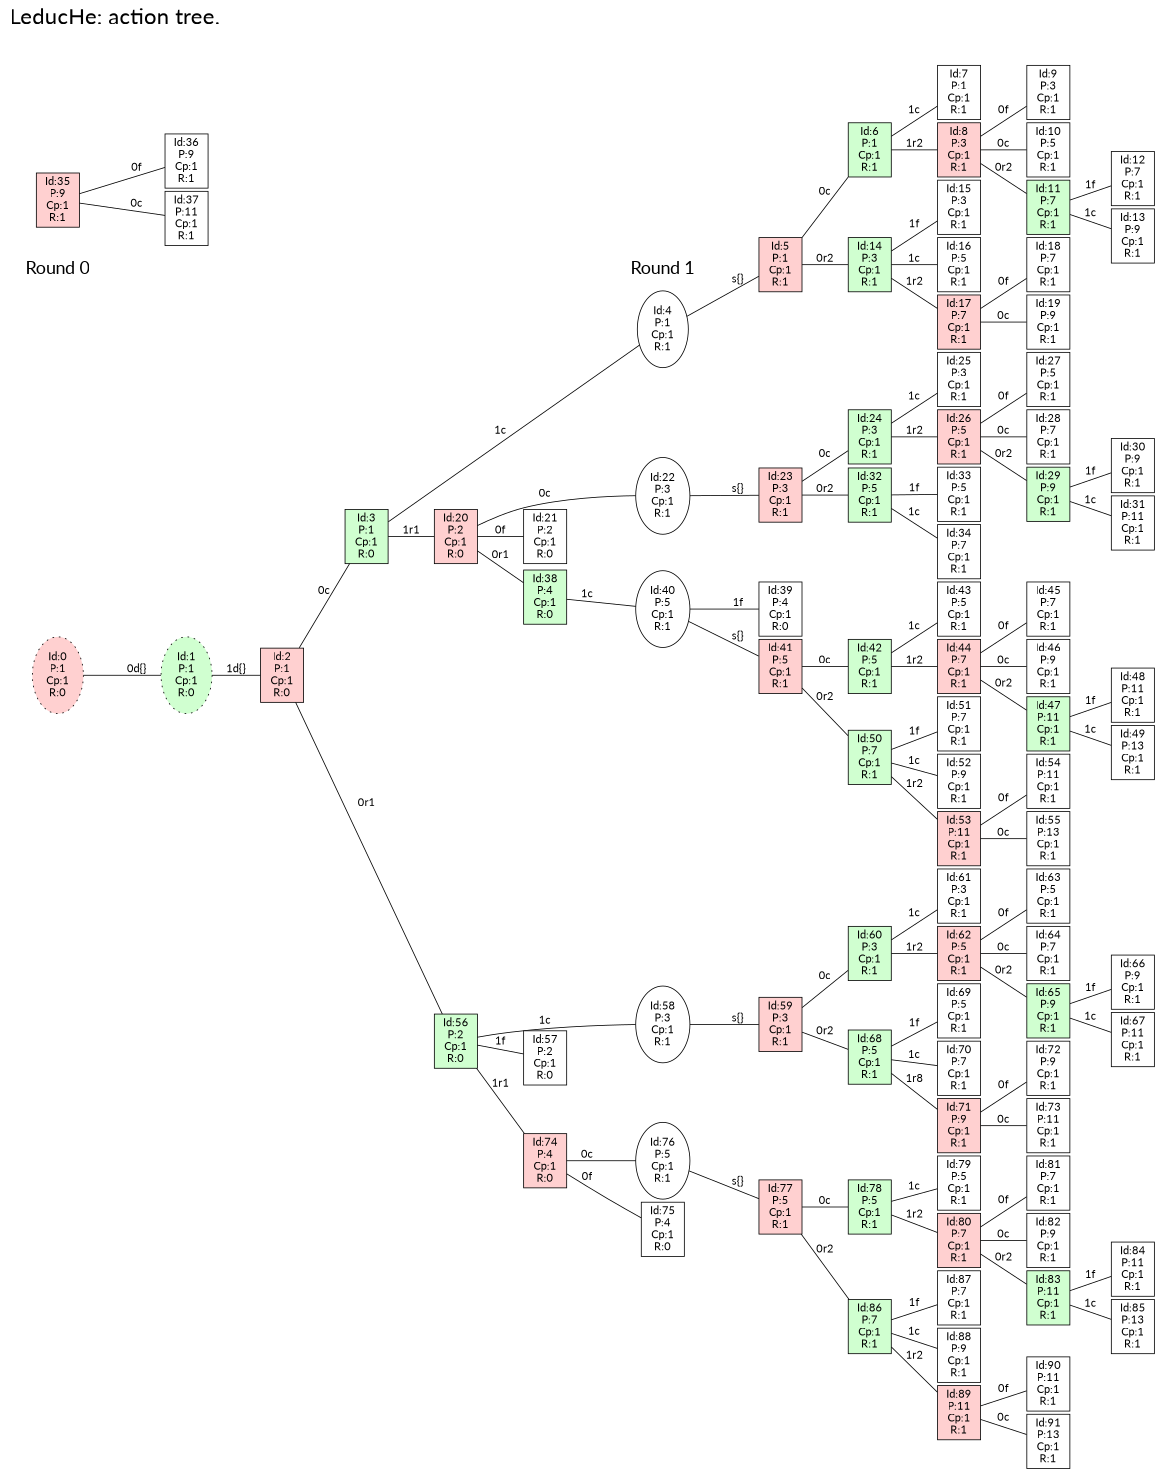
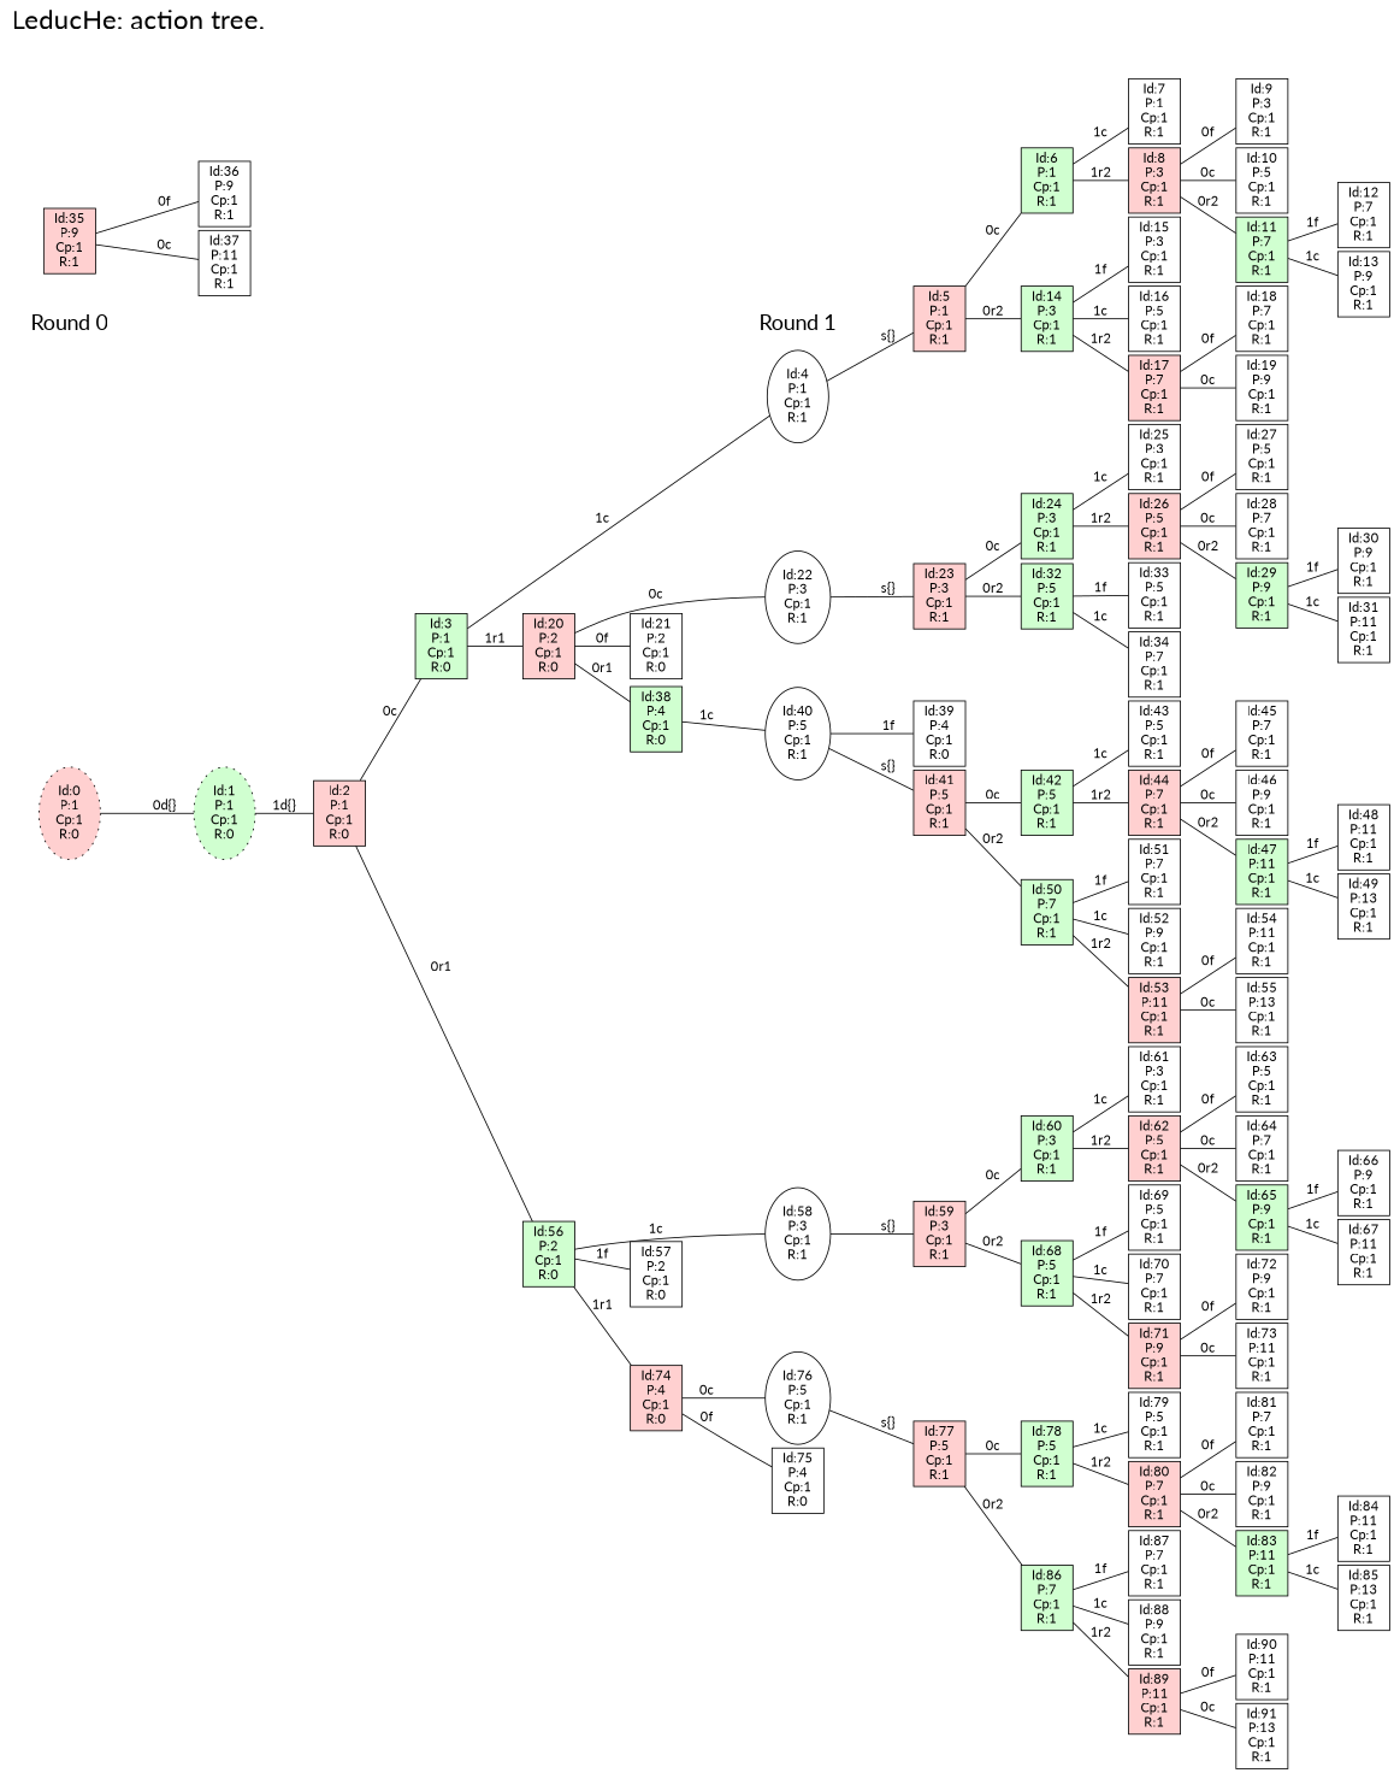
  digraph {
    fontname=Lato
    fontsize=28
    label="LeducHe: action tree."
    labeljust=l
    labelloc=t
    nodesep=0.05
    rankdir=LR
    node [fillcolor="#FFFFFF" fontname=Lato shape=box style=filled]
    edge [arrowhead=none fontname=Lato]
    n1 [label="Id:4\nP:1\nCp:1\nR:1" shape=ellipse]
    n2 [fontsize=22 label="Round 1" peripheries=0 style=bold fillcolor="" shape=""]
    n3 [label="Id:22\nP:3\nCp:1\nR:1" shape=ellipse]
    n4 [label="Id:40\nP:5\nCp:1\nR:1" shape=ellipse]
    n5 [label="Id:58\nP:3\nCp:1\nR:1" shape=ellipse]
    n6 [label="Id:76\nP:5\nCp:1\nR:1" shape=ellipse]
    n7 [fillcolor="#FFD0D0" label="Id:0\nP:1\nCp:1\nR:0" shape=ellipse style="filled, dotted"]
    n8 [fontsize=22 label="Round 0" peripheries=0 style=bold fillcolor="" shape=""]
    n9 [fillcolor="#FFD0D0" label="Id:5\nP:1\nCp:1\nR:1"]
    n10 [fillcolor="#FFD0D0" label="Id:23\nP:3\nCp:1\nR:1"]
    n11 [label="Id:39\nP:4\nCp:1\nR:0"]
    n12 [fillcolor="#FFD0D0" label="Id:41\nP:5\nCp:1\nR:1"]
    n13 [fillcolor="#FFD0D0" label="Id:59\nP:3\nCp:1\nR:1"]
    n14 [fillcolor="#FFD0D0" label="Id:77\nP:5\nCp:1\nR:1"]
    n15 [fillcolor="#D0FFD0" label="Id:1\nP:1\nCp:1\nR:0" shape=ellipse style="filled, dotted"]
    n16 [label="Id:7\nP:1\nCp:1\nR:1"]
    n17 [fillcolor="#D0FFD0" label="Id:6\nP:1\nCp:1\nR:1"]
    n18 [fillcolor="#FFD0D0" label="Id:8\nP:3\nCp:1\nR:1"]
    n19 [label="Id:9\nP:3\nCp:1\nR:1"]
    n20 [label="Id:10\nP:5\nCp:1\nR:1"]
    n21 [fillcolor="#D0FFD0" label="Id:11\nP:7\nCp:1\nR:1"]
    n22 [label="Id:12\nP:7\nCp:1\nR:1"]
    n23 [label="Id:13\nP:9\nCp:1\nR:1"]
    n24 [fillcolor="#D0FFD0" label="Id:14\nP:3\nCp:1\nR:1"]
    n25 [label="Id:15\nP:3\nCp:1\nR:1"]
    n26 [label="Id:16\nP:5\nCp:1\nR:1"]
    n27 [fillcolor="#FFD0D0" label="Id:17\nP:7\nCp:1\nR:1"]
    n28 [label="Id:18\nP:7\nCp:1\nR:1"]
    n29 [label="Id:19\nP:9\nCp:1\nR:1"]
    n30 [fillcolor="#D0FFD0" label="Id:3\nP:1\nCp:1\nR:0"]
    n31 [fillcolor="#FFD0D0" label="Id:20\nP:2\nCp:1\nR:0"]
    n32 [label="Id:21\nP:2\nCp:1\nR:0"]
    n33 [fillcolor="#D0FFD0" label="Id:38\nP:4\nCp:1\nR:0"]
    n34 [label="Id:25\nP:3\nCp:1\nR:1"]
    n35 [fillcolor="#D0FFD0" label="Id:24\nP:3\nCp:1\nR:1"]
    n36 [fillcolor="#FFD0D0" label="Id:26\nP:5\nCp:1\nR:1"]
    n37 [label="Id:27\nP:5\nCp:1\nR:1"]
    n38 [label="Id:28\nP:7\nCp:1\nR:1"]
    n39 [fillcolor="#D0FFD0" label="Id:29\nP:9\nCp:1\nR:1"]
    n40 [label="Id:30\nP:9\nCp:1\nR:1"]
    n41 [label="Id:31\nP:11\nCp:1\nR:1"]
    n42 [fillcolor="#D0FFD0" label="Id:32\nP:5\nCp:1\nR:1"]
    n43 [label="Id:33\nP:5\nCp:1\nR:1"]
    n44 [label="Id:34\nP:7\nCp:1\nR:1"]
    n45 [fillcolor="#FFD0D0" label="Id:35\nP:9\nCp:1\nR:1"]
    n46 [label="Id:36\nP:9\nCp:1\nR:1"]
    n47 [label="Id:37\nP:11\nCp:1\nR:1"]
    n48 [label="Id:43\nP:5\nCp:1\nR:1"]
    n49 [fillcolor="#D0FFD0" label="Id:42\nP:5\nCp:1\nR:1"]
    n50 [fillcolor="#FFD0D0" label="Id:44\nP:7\nCp:1\nR:1"]
    n51 [label="Id:45\nP:7\nCp:1\nR:1"]
    n52 [label="Id:46\nP:9\nCp:1\nR:1"]
    n53 [fillcolor="#D0FFD0" label="Id:47\nP:11\nCp:1\nR:1"]
    n54 [label="Id:48\nP:11\nCp:1\nR:1"]
    n55 [label="Id:49\nP:13\nCp:1\nR:1"]
    n56 [fillcolor="#D0FFD0" label="Id:50\nP:7\nCp:1\nR:1"]
    n57 [label="Id:51\nP:7\nCp:1\nR:1"]
    n58 [label="Id:52\nP:9\nCp:1\nR:1"]
    n59 [fillcolor="#FFD0D0" label="Id:53\nP:11\nCp:1\nR:1"]
    n60 [label="Id:54\nP:11\nCp:1\nR:1"]
    n61 [label="Id:55\nP:13\nCp:1\nR:1"]
    n62 [fillcolor="#FFD0D0" label="Id:2\nP:1\nCp:1\nR:0"]
    n63 [fillcolor="#D0FFD0" label="Id:56\nP:2\nCp:1\nR:0"]
    n64 [label="Id:57\nP:2\nCp:1\nR:0"]
    n65 [fillcolor="#FFD0D0" label="Id:74\nP:4\nCp:1\nR:0"]
    n66 [label="Id:75\nP:4\nCp:1\nR:0"]
    n67 [label="Id:61\nP:3\nCp:1\nR:1"]
    n68 [fillcolor="#D0FFD0" label="Id:60\nP:3\nCp:1\nR:1"]
    n69 [fillcolor="#FFD0D0" label="Id:62\nP:5\nCp:1\nR:1"]
    n70 [label="Id:63\nP:5\nCp:1\nR:1"]
    n71 [label="Id:64\nP:7\nCp:1\nR:1"]
    n72 [fillcolor="#D0FFD0" label="Id:65\nP:9\nCp:1\nR:1"]
    n73 [label="Id:66\nP:9\nCp:1\nR:1"]
    n74 [label="Id:67\nP:11\nCp:1\nR:1"]
    n75 [fillcolor="#D0FFD0" label="Id:68\nP:5\nCp:1\nR:1"]
    n76 [label="Id:69\nP:5\nCp:1\nR:1"]
    n77 [label="Id:70\nP:7\nCp:1\nR:1"]
    n78 [fillcolor="#FFD0D0" label="Id:71\nP:9\nCp:1\nR:1"]
    n79 [label="Id:72\nP:9\nCp:1\nR:1"]
    n80 [label="Id:73\nP:11\nCp:1\nR:1"]
    n81 [label="Id:79\nP:5\nCp:1\nR:1"]
    n82 [fillcolor="#D0FFD0" label="Id:78\nP:5\nCp:1\nR:1"]
    n83 [fillcolor="#FFD0D0" label="Id:80\nP:7\nCp:1\nR:1"]
    n84 [label="Id:81\nP:7\nCp:1\nR:1"]
    n85 [label="Id:82\nP:9\nCp:1\nR:1"]
    n86 [fillcolor="#D0FFD0" label="Id:83\nP:11\nCp:1\nR:1"]
    n87 [label="Id:84\nP:11\nCp:1\nR:1"]
    n88 [label="Id:85\nP:13\nCp:1\nR:1"]
    n89 [fillcolor="#D0FFD0" label="Id:86\nP:7\nCp:1\nR:1"]
    n90 [label="Id:87\nP:7\nCp:1\nR:1"]
    n91 [label="Id:88\nP:9\nCp:1\nR:1"]
    n92 [fillcolor="#FFD0D0" label="Id:89\nP:11\nCp:1\nR:1"]
    n93 [label="Id:90\nP:11\nCp:1\nR:1"]
    n94 [label="Id:91\nP:13\nCp:1\nR:1"]
    subgraph sub_1 {
      rank=same
      n1
      n2
    }
    subgraph sub_2 {
      rank=same
      n2
      n3
    }
    subgraph sub_3 {
      rank=same
      n2
      n4
    }
    subgraph sub_4 {
      rank=same
      n2
      n5
    }
    subgraph sub_5 {
      rank=same
      n2
      n6
    }
    subgraph sub_6 {
      rank=same
      n7
      n8
    }
    n1 -> n9 [label="s{}"]
    n3 -> n10 [label="s{}"]
    n4 -> n11 [label="1f"]
    n4 -> n12 [label="s{}"]
    n5 -> n13 [label="s{}"]
    n6 -> n14 [label="s{}"]
    n7 -> n15 [label="0d{}"]
    n8 -> n2 [style=invis]
    n9 -> n17 [label="0c"]
    n9 -> n24 [label="0r2"]
    n10 -> n35 [label="0c"]
    n10 -> n42 [label="0r2"]
    n12 -> n49 [label="0c"]
    n12 -> n56 [label="0r2"]
    n13 -> n68 [label="0c"]
    n13 -> n75 [label="0r2"]
    n14 -> n82 [label="0c"]
    n14 -> n89 [label="0r2"]
    n15 -> n62 [label="1d{}"]
    n17 -> n16 [label="1c"]
    n17 -> n18 [label="1r2"]
    n18 -> n19 [label="0f"]
    n18 -> n20 [label="0c"]
    n18 -> n21 [label="0r2"]
    n21 -> n22 [label="1f"]
    n21 -> n23 [label="1c"]
    n24 -> n25 [label="1f"]
    n24 -> n26 [label="1c"]
    n24 -> n27 [label="1r2"]
    n27 -> n28 [label="0f"]
    n27 -> n29 [label="0c"]
    n30 -> n1 [label="1c"]
    n30 -> n31 [label="1r1"]
    n31 -> n3 [label="0c"]
    n31 -> n32 [label="0f"]
    n31 -> n33 [label="0r1"]
    n33 -> n4 [label="1c"]
    n35 -> n34 [label="1c"]
    n35 -> n36 [label="1r2"]
    n36 -> n37 [label="0f"]
    n36 -> n38 [label="0c"]
    n36 -> n39 [label="0r2"]
    n39 -> n40 [label="1f"]
    n39 -> n41 [label="1c"]
    n42 -> n43 [label="1f"]
    n42 -> n44 [label="1c"]
    n45 -> n46 [label="0f"]
    n45 -> n47 [label="0c"]
    n49 -> n48 [label="1c"]
    n49 -> n50 [label="1r2"]
    n50 -> n51 [label="0f"]
    n50 -> n52 [label="0c"]
    n50 -> n53 [label="0r2"]
    n53 -> n54 [label="1f"]
    n53 -> n55 [label="1c"]
    n56 -> n57 [label="1f"]
    n56 -> n58 [label="1c"]
    n56 -> n59 [label="1r2"]
    n59 -> n60 [label="0f"]
    n59 -> n61 [label="0c"]
    n62 -> n30 [label="0c"]
    n62 -> n63 [label="0r1"]
    n63 -> n5 [label="1c"]
    n63 -> n64 [label="1f"]
    n63 -> n65 [label="1r1"]
    n65 -> n6 [label="0c"]
    n65 -> n66 [label="0f"]
    n68 -> n67 [label="1c"]
    n68 -> n69 [label="1r2"]
    n69 -> n70 [label="0f"]
    n69 -> n71 [label="0c"]
    n69 -> n72 [label="0r2"]
    n72 -> n73 [label="1f"]
    n72 -> n74 [label="1c"]
    n75 -> n76 [label="1f"]
    n75 -> n77 [label="1c"]
-   n75 -> n78 [label="1r8"]
+   n75 -> n78 [label="1r2"]
    n78 -> n79 [label="0f"]
    n78 -> n80 [label="0c"]
    n82 -> n81 [label="1c"]
    n82 -> n83 [label="1r2"]
    n83 -> n84 [label="0f"]
    n83 -> n85 [label="0c"]
    n83 -> n86 [label="0r2"]
    n86 -> n87 [label="1f"]
    n86 -> n88 [label="1c"]
    n89 -> n90 [label="1f"]
    n89 -> n91 [label="1c"]
    n89 -> n92 [label="1r2"]
    n92 -> n93 [label="0f"]
    n92 -> n94 [label="0c"]
  }
